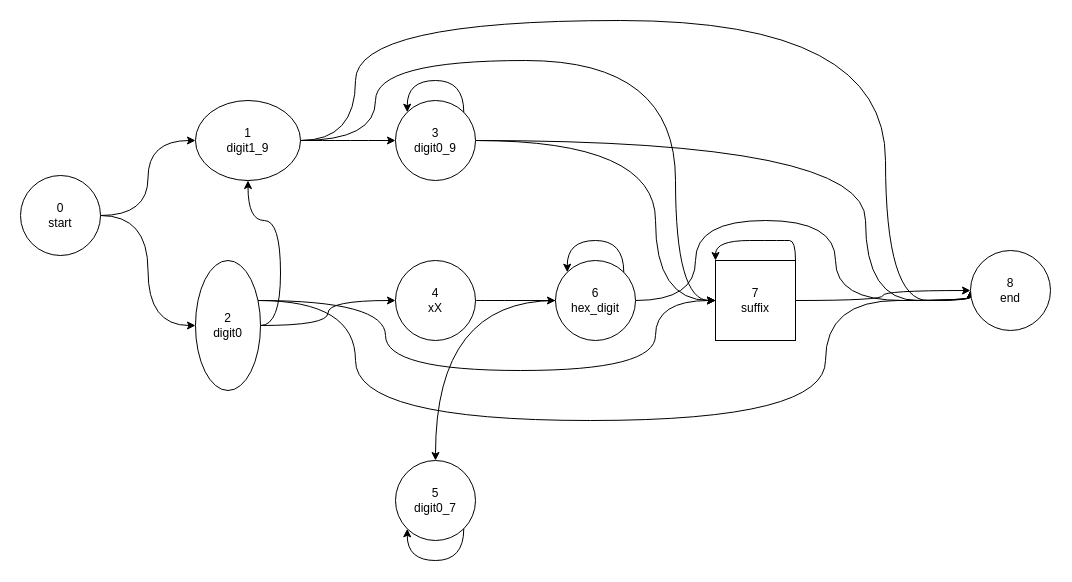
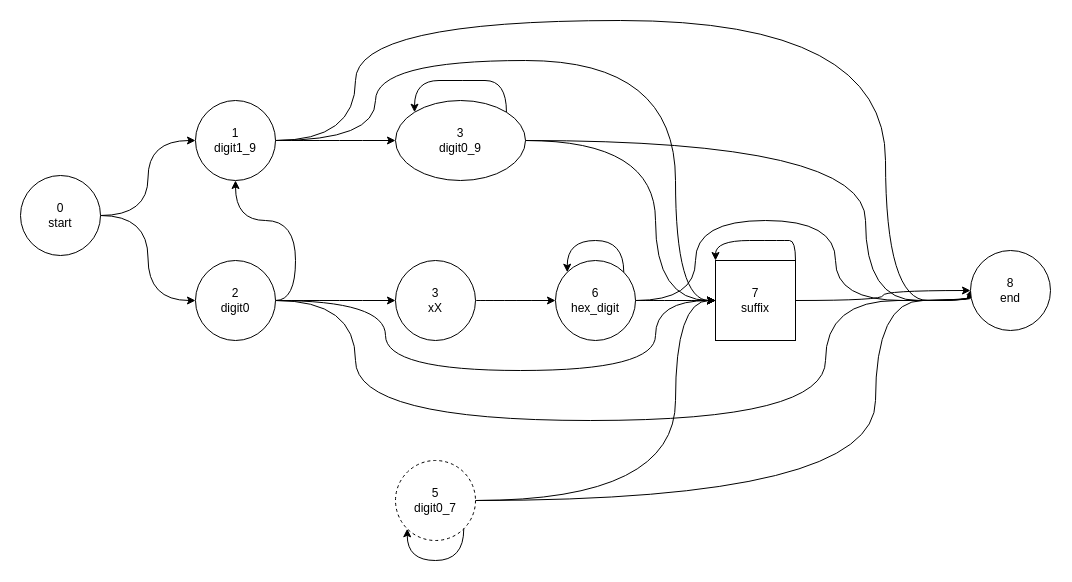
  <mxCell id="0" />
  <mxCell id="1" parent="0" />
  <mxCell id="2" style="edgeStyle=orthogonalEdgeStyle;rounded=0;orthogonalLoop=1;jettySize=auto;html=1;exitX=1;exitY=0.5;exitDx=0;exitDy=0;entryX=0;entryY=0.5;entryDx=0;entryDy=0;curved=1;" parent="1" source="4" target="8" edge="1"><mxGeometry relative="1" as="geometry" /></mxCell>
  <mxCell id="3" style="edgeStyle=orthogonalEdgeStyle;rounded=0;orthogonalLoop=1;jettySize=auto;html=1;exitX=1;exitY=0.5;exitDx=0;exitDy=0;entryX=0;entryY=0.5;entryDx=0;entryDy=0;curved=1;" parent="1" source="4" target="13" edge="1"><mxGeometry relative="1" as="geometry" /></mxCell>
  <mxCell id="4" value="0&lt;br&gt;start" style="ellipse;whiteSpace=wrap;html=1;aspect=fixed;" parent="1" vertex="1"><mxGeometry x="20" y="175" width="80" height="80" as="geometry" /></mxCell>
  <mxCell id="5" style="edgeStyle=orthogonalEdgeStyle;curved=1;rounded=0;orthogonalLoop=1;jettySize=auto;html=1;entryX=0;entryY=0.5;entryDx=0;entryDy=0;" parent="1" source="8" target="16" edge="1"><mxGeometry relative="1" as="geometry" /></mxCell>
  <mxCell id="6" style="edgeStyle=orthogonalEdgeStyle;curved=1;rounded=0;orthogonalLoop=1;jettySize=auto;html=1;exitX=1;exitY=0.5;exitDx=0;exitDy=0;entryX=0;entryY=0.5;entryDx=0;entryDy=0;" edge="1" parent="1" source="8" target="29"><mxGeometry relative="1" as="geometry"><Array as="points"><mxPoint x="375" y="140" /><mxPoint x="375" y="60" /><mxPoint x="675" y="60" /><mxPoint x="675" y="300" /></Array></mxGeometry></mxCell>
  <mxCell id="7" style="edgeStyle=orthogonalEdgeStyle;curved=1;rounded=0;orthogonalLoop=1;jettySize=auto;html=1;entryX=0;entryY=0.5;entryDx=0;entryDy=0;" edge="1" parent="1" source="8" target="31"><mxGeometry relative="1" as="geometry"><Array as="points"><mxPoint x="355" y="140" /><mxPoint x="355" y="20" /><mxPoint x="885" y="20" /><mxPoint x="885" y="300" /></Array></mxGeometry></mxCell>
- <mxCell id="8" value="1&lt;br&gt;digit1_9" style="ellipse;whiteSpace=wrap;html=1;aspect=fixed;" parent="1" vertex="1"><mxGeometry x="195" y="100" width="105" height="80" as="geometry" /></mxCell>
+ <mxCell id="8" value="1&lt;br&gt;digit1_9" style="ellipse;whiteSpace=wrap;html=1;aspect=fixed;" parent="1" vertex="1"><mxGeometry x="195" y="100" width="80" height="80" as="geometry" /></mxCell>
  <mxCell id="9" style="edgeStyle=orthogonalEdgeStyle;curved=1;rounded=0;orthogonalLoop=1;jettySize=auto;html=1;exitX=1;exitY=0.5;exitDx=0;exitDy=0;entryX=0;entryY=0.5;entryDx=0;entryDy=0;" parent="1" source="13" target="19" edge="1"><mxGeometry relative="1" as="geometry" /></mxCell>
  <mxCell id="10" style="edgeStyle=orthogonalEdgeStyle;curved=1;rounded=0;orthogonalLoop=1;jettySize=auto;html=1;exitX=1;exitY=0.5;exitDx=0;exitDy=0;" parent="1" source="13" target="8" edge="1"><mxGeometry relative="1" as="geometry" /></mxCell>
  <mxCell id="11" style="edgeStyle=orthogonalEdgeStyle;rounded=0;orthogonalLoop=1;jettySize=auto;html=1;entryX=0;entryY=0.5;entryDx=0;entryDy=0;curved=1;" edge="1" parent="1" source="13" target="31"><mxGeometry relative="1" as="geometry"><Array as="points"><mxPoint x="355" y="300" /><mxPoint x="355" y="420" /><mxPoint x="825" y="420" /><mxPoint x="825" y="300" /></Array></mxGeometry></mxCell>
  <mxCell id="12" style="edgeStyle=orthogonalEdgeStyle;curved=1;rounded=0;orthogonalLoop=1;jettySize=auto;html=1;entryX=0;entryY=0.5;entryDx=0;entryDy=0;" edge="1" parent="1" source="13" target="29"><mxGeometry relative="1" as="geometry"><Array as="points"><mxPoint x="385" y="300" /><mxPoint x="385" y="370" /><mxPoint x="655" y="370" /><mxPoint x="655" y="300" /></Array></mxGeometry></mxCell>
- <mxCell id="13" value="2&lt;br&gt;digit0" style="ellipse;whiteSpace=wrap;html=1;aspect=fixed;" parent="1" vertex="1"><mxGeometry x="195" y="260" width="65" height="130" as="geometry" /></mxCell>
+ <mxCell id="13" value="2&lt;br&gt;digit0" style="ellipse;whiteSpace=wrap;html=1;aspect=fixed;" parent="1" vertex="1"><mxGeometry x="195" y="260" width="80" height="80" as="geometry" /></mxCell>
  <mxCell id="14" style="edgeStyle=orthogonalEdgeStyle;curved=1;rounded=0;orthogonalLoop=1;jettySize=auto;html=1;entryX=0;entryY=0.5;entryDx=0;entryDy=0;" parent="1" source="16" target="29" edge="1"><mxGeometry relative="1" as="geometry"><Array as="points"><mxPoint x="655" y="140" /><mxPoint x="655" y="300" /></Array></mxGeometry></mxCell>
  <mxCell id="15" style="edgeStyle=orthogonalEdgeStyle;curved=1;rounded=0;orthogonalLoop=1;jettySize=auto;html=1;entryX=0;entryY=0.5;entryDx=0;entryDy=0;" parent="1" source="16" target="31" edge="1"><mxGeometry relative="1" as="geometry"><Array as="points"><mxPoint x="865" y="140" /><mxPoint x="865" y="300" /></Array></mxGeometry></mxCell>
- <mxCell id="16" value="3&lt;br&gt;digit0_9" style="ellipse;whiteSpace=wrap;html=1;aspect=fixed;" parent="1" vertex="1"><mxGeometry x="395" y="100" width="80" height="80" as="geometry" /></mxCell>
+ <mxCell id="16" value="3&lt;br&gt;digit0_9" style="ellipse;whiteSpace=wrap;html=1;aspect=fixed;" parent="1" vertex="1"><mxGeometry x="395" y="100" width="130" height="80" as="geometry" /></mxCell>
  <mxCell id="17" style="edgeStyle=orthogonalEdgeStyle;rounded=0;orthogonalLoop=1;jettySize=auto;html=1;exitX=1;exitY=0;exitDx=0;exitDy=0;entryX=0;entryY=0;entryDx=0;entryDy=0;curved=1;" parent="1" source="16" target="16" edge="1"><mxGeometry relative="1" as="geometry"><Array as="points"><mxPoint x="463" y="80" /><mxPoint x="407" y="80" /></Array></mxGeometry></mxCell>
  <mxCell id="18" style="edgeStyle=orthogonalEdgeStyle;curved=1;rounded=0;orthogonalLoop=1;jettySize=auto;html=1;entryX=0;entryY=0.5;entryDx=0;entryDy=0;" parent="1" source="19" target="26" edge="1"><mxGeometry relative="1" as="geometry" /></mxCell>
- <mxCell id="19" value="4&lt;br&gt;xX" style="ellipse;whiteSpace=wrap;html=1;aspect=fixed;" parent="1" vertex="1"><mxGeometry x="395" y="260" width="80" height="80" as="geometry" /></mxCell>
- <mxCell id="22" value="5&lt;br&gt;digit0_7" style="ellipse;whiteSpace=wrap;html=1;aspect=fixed;" parent="1" vertex="1"><mxGeometry x="395" y="460" width="80" height="80" as="geometry" /></mxCell>
+ <mxCell id="19" value="3&lt;br&gt;xX" style="ellipse;whiteSpace=wrap;html=1;aspect=fixed;" parent="1" vertex="1"><mxGeometry x="395" y="260" width="80" height="80" as="geometry" /></mxCell>
+ <mxCell id="20" style="edgeStyle=orthogonalEdgeStyle;curved=1;rounded=0;orthogonalLoop=1;jettySize=auto;html=1;exitX=1;exitY=0.5;exitDx=0;exitDy=0;entryX=0;entryY=0.5;entryDx=0;entryDy=0;" edge="1" parent="1" source="22" target="31"><mxGeometry relative="1" as="geometry"><Array as="points"><mxPoint x="875" y="500" /><mxPoint x="875" y="300" /></Array></mxGeometry></mxCell>
+ <mxCell id="21" style="edgeStyle=orthogonalEdgeStyle;curved=1;rounded=0;orthogonalLoop=1;jettySize=auto;html=1;entryX=0;entryY=0.5;entryDx=0;entryDy=0;" edge="1" parent="1" source="22" target="29"><mxGeometry relative="1" as="geometry"><Array as="points"><mxPoint x="675" y="500" /><mxPoint x="675" y="300" /></Array></mxGeometry></mxCell>
+ <mxCell id="22" value="5&lt;br&gt;digit0_7" style="ellipse;whiteSpace=wrap;html=1;aspect=fixed;dashed=1;" parent="1" vertex="1"><mxGeometry x="395" y="460" width="80" height="80" as="geometry" /></mxCell>
  <mxCell id="23" style="edgeStyle=orthogonalEdgeStyle;curved=1;rounded=0;orthogonalLoop=1;jettySize=auto;html=1;exitX=1;exitY=1;exitDx=0;exitDy=0;entryX=0;entryY=1;entryDx=0;entryDy=0;" parent="1" source="22" target="22" edge="1"><mxGeometry relative="1" as="geometry"><Array as="points"><mxPoint x="463" y="560" /><mxPoint x="407" y="560" /></Array></mxGeometry></mxCell>
- <mxCell id="24" style="edgeStyle=orthogonalEdgeStyle;curved=1;rounded=0;orthogonalLoop=1;jettySize=auto;html=1;" parent="1" source="26" target="22" edge="1"><mxGeometry relative="1" as="geometry" /></mxCell>
- <mxCell id="25" style="edgeStyle=orthogonalEdgeStyle;curved=1;rounded=0;orthogonalLoop=1;jettySize=auto;html=1;exitX=1;exitY=0.5;exitDx=0;exitDy=0;entryX=0;entryY=0.5;entryDx=0;entryDy=0;" parent="1" source="26" target="31" edge="1"><mxGeometry relative="1" as="geometry"><Array as="points"><mxPoint x="695" y="300" /><mxPoint x="695" y="220" /><mxPoint x="835" y="220" /><mxPoint x="835" y="300" /></Array></mxGeometry></mxCell>
+ <mxCell id="24" style="edgeStyle=orthogonalEdgeStyle;curved=1;rounded=0;orthogonalLoop=1;jettySize=auto;html=1;entryX=0;entryY=0.5;entryDx=0;entryDy=0;" parent="1" source="26" target="29" edge="1"><mxGeometry relative="1" as="geometry" /></mxCell>
+ <mxCell id="25" style="edgeStyle=orthogonalEdgeStyle;curved=1;rounded=0;orthogonalLoop=1;jettySize=auto;html=1;exitX=1;exitY=0.5;exitDx=0;exitDy=0;entryX=0;entryY=0.5;entryDx=0;entryDy=0;endArrow=diamond;" parent="1" source="26" target="31" edge="1"><mxGeometry relative="1" as="geometry"><Array as="points"><mxPoint x="695" y="300" /><mxPoint x="695" y="220" /><mxPoint x="835" y="220" /><mxPoint x="835" y="300" /></Array></mxGeometry></mxCell>
  <mxCell id="26" value="6&lt;br&gt;hex_digit" style="ellipse;whiteSpace=wrap;html=1;aspect=fixed;" parent="1" vertex="1"><mxGeometry x="555" y="260" width="80" height="80" as="geometry" /></mxCell>
  <mxCell id="27" style="edgeStyle=orthogonalEdgeStyle;curved=1;rounded=0;orthogonalLoop=1;jettySize=auto;html=1;exitX=1;exitY=0;exitDx=0;exitDy=0;entryX=0;entryY=0;entryDx=0;entryDy=0;" parent="1" source="26" target="26" edge="1"><mxGeometry relative="1" as="geometry"><Array as="points"><mxPoint x="623" y="240" /><mxPoint x="567" y="240" /></Array></mxGeometry></mxCell>
  <mxCell id="28" style="edgeStyle=orthogonalEdgeStyle;curved=1;rounded=0;orthogonalLoop=1;jettySize=auto;html=1;entryX=0;entryY=0.5;entryDx=0;entryDy=0;" parent="1" source="29" target="31" edge="1"><mxGeometry relative="1" as="geometry" /></mxCell>
  <mxCell id="29" value="7&lt;br&gt;suffix" style="whiteSpace=wrap;html=1;aspect=fixed;rounded=0;" parent="1" vertex="1"><mxGeometry x="715" y="260" width="80" height="80" as="geometry" /></mxCell>
  <mxCell id="30" style="edgeStyle=orthogonalEdgeStyle;curved=1;rounded=0;orthogonalLoop=1;jettySize=auto;html=1;exitX=1;exitY=0;exitDx=0;exitDy=0;entryX=0;entryY=0;entryDx=0;entryDy=0;" parent="1" source="29" target="29" edge="1"><mxGeometry relative="1" as="geometry"><Array as="points"><mxPoint x="783" y="240" /><mxPoint x="727" y="240" /></Array></mxGeometry></mxCell>
  <mxCell id="31" value="8&lt;br&gt;end" style="ellipse;whiteSpace=wrap;html=1;aspect=fixed;" parent="1" vertex="1"><mxGeometry x="970" y="250" width="80" height="80" as="geometry" /></mxCell>
